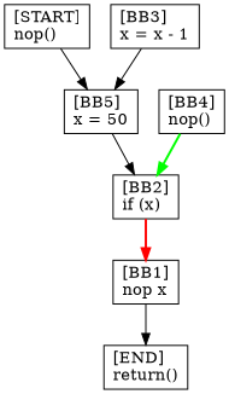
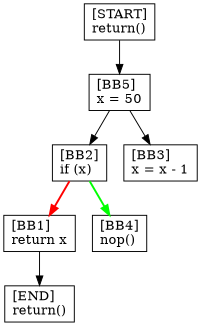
  digraph {
    node [shape=box]
-   n1 [label="[BB1]\lnop x\l"]
+   n1 [label="[BB1]\lreturn x\l"]
    n2 [label="[END]\lreturn()\l"]
-   n3 [label="[START]\lnop()\l"]
+   n3 [label="[START]\lreturn()\l"]
    n4 [label="[BB5]\lx = 50\l"]
    n5 [label="[BB2]\lif (x)\l"]
    n6 [label="[BB3]\lx = x - 1\l"]
    n7 [label="[BB4]\lnop()\l"]
    n1 -> n2
    n3 -> n4
    n4 -> n5
-   n6 -> n4
+   n4 -> n6
    n5 -> n1 [color=red penwidth=2]
-   n7 -> n5 [color=green penwidth=2]
+   n5 -> n7 [color=green penwidth=2]
  }
